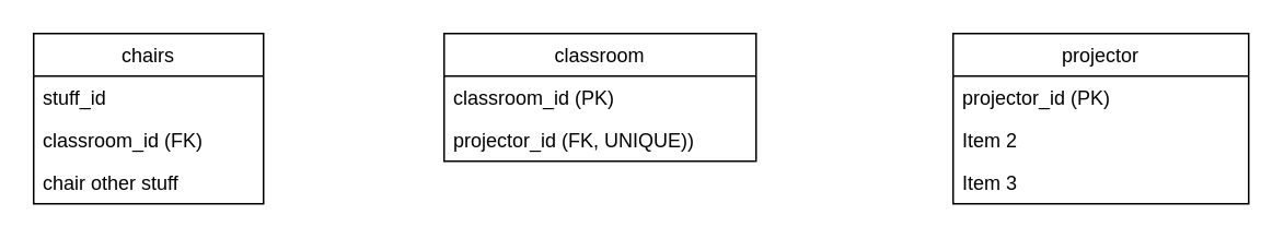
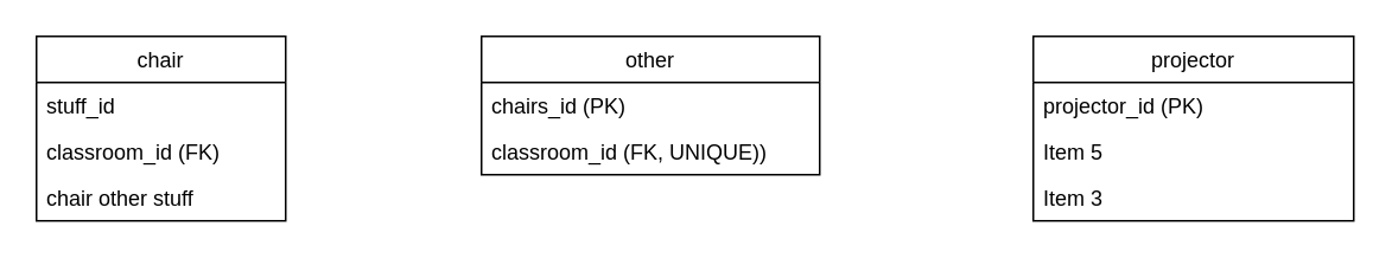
  <mxCell id="0" />
  <mxCell id="1" parent="0" />
- <mxCell id="2" value="classroom" style="swimlane;fontStyle=0;childLayout=stackLayout;horizontal=1;startSize=26;horizontalStack=0;resizeParent=1;resizeParentMax=0;resizeLast=0;collapsible=1;marginBottom=0;" vertex="1" parent="1"><mxGeometry x="270" y="20" width="190" height="78" as="geometry" /></mxCell>
- <mxCell id="3" value="classroom_id (PK)" style="text;strokeColor=none;fillColor=none;align=left;verticalAlign=top;spacingLeft=4;spacingRight=4;overflow=hidden;rotatable=0;points=[[0,0.5],[1,0.5]];portConstraint=eastwest;" vertex="1" parent="2"><mxGeometry y="26" width="190" height="26" as="geometry" /></mxCell>
- <mxCell id="4" value="projector_id (FK, UNIQUE))" style="text;strokeColor=none;fillColor=none;align=left;verticalAlign=top;spacingLeft=4;spacingRight=4;overflow=hidden;rotatable=0;points=[[0,0.5],[1,0.5]];portConstraint=eastwest;" vertex="1" parent="2"><mxGeometry y="52" width="190" height="26" as="geometry" /></mxCell>
+ <mxCell id="2" value="other" style="swimlane;fontStyle=0;childLayout=stackLayout;horizontal=1;startSize=26;horizontalStack=0;resizeParent=1;resizeParentMax=0;resizeLast=0;collapsible=1;marginBottom=0;" vertex="1" parent="1"><mxGeometry x="270" y="20" width="190" height="78" as="geometry" /></mxCell>
+ <mxCell id="3" value="chairs_id (PK)" style="text;strokeColor=none;fillColor=none;align=left;verticalAlign=top;spacingLeft=4;spacingRight=4;overflow=hidden;rotatable=0;points=[[0,0.5],[1,0.5]];portConstraint=eastwest;" vertex="1" parent="2"><mxGeometry y="26" width="190" height="26" as="geometry" /></mxCell>
+ <mxCell id="4" value="classroom_id (FK, UNIQUE))" style="text;strokeColor=none;fillColor=none;align=left;verticalAlign=top;spacingLeft=4;spacingRight=4;overflow=hidden;rotatable=0;points=[[0,0.5],[1,0.5]];portConstraint=eastwest;" vertex="1" parent="2"><mxGeometry y="52" width="190" height="26" as="geometry" /></mxCell>
  <mxCell id="5" value="projector" style="swimlane;fontStyle=0;childLayout=stackLayout;horizontal=1;startSize=26;horizontalStack=0;resizeParent=1;resizeParentMax=0;resizeLast=0;collapsible=1;marginBottom=0;" vertex="1" parent="1"><mxGeometry x="580" y="20" width="180" height="104" as="geometry" /></mxCell>
  <mxCell id="6" value="projector_id (PK)" style="text;strokeColor=none;fillColor=none;align=left;verticalAlign=top;spacingLeft=4;spacingRight=4;overflow=hidden;rotatable=0;points=[[0,0.5],[1,0.5]];portConstraint=eastwest;" vertex="1" parent="5"><mxGeometry y="26" width="180" height="26" as="geometry" /></mxCell>
- <mxCell id="7" value="Item 2" style="text;strokeColor=none;fillColor=none;align=left;verticalAlign=top;spacingLeft=4;spacingRight=4;overflow=hidden;rotatable=0;points=[[0,0.5],[1,0.5]];portConstraint=eastwest;" vertex="1" parent="5"><mxGeometry y="52" width="180" height="26" as="geometry" /></mxCell>
+ <mxCell id="7" value="Item 5" style="text;strokeColor=none;fillColor=none;align=left;verticalAlign=top;spacingLeft=4;spacingRight=4;overflow=hidden;rotatable=0;points=[[0,0.5],[1,0.5]];portConstraint=eastwest;" vertex="1" parent="5"><mxGeometry y="52" width="180" height="26" as="geometry" /></mxCell>
  <mxCell id="8" value="Item 3" style="text;strokeColor=none;fillColor=none;align=left;verticalAlign=top;spacingLeft=4;spacingRight=4;overflow=hidden;rotatable=0;points=[[0,0.5],[1,0.5]];portConstraint=eastwest;" vertex="1" parent="5"><mxGeometry y="78" width="180" height="26" as="geometry" /></mxCell>
- <mxCell id="9" value="chairs" style="swimlane;fontStyle=0;childLayout=stackLayout;horizontal=1;startSize=26;horizontalStack=0;resizeParent=1;resizeParentMax=0;resizeLast=0;collapsible=1;marginBottom=0;" vertex="1" parent="1"><mxGeometry x="20" y="20" width="140" height="104" as="geometry" /></mxCell>
+ <mxCell id="9" value="chair" style="swimlane;fontStyle=0;childLayout=stackLayout;horizontal=1;startSize=26;horizontalStack=0;resizeParent=1;resizeParentMax=0;resizeLast=0;collapsible=1;marginBottom=0;" vertex="1" parent="1"><mxGeometry x="20" y="20" width="140" height="104" as="geometry" /></mxCell>
  <mxCell id="10" value="stuff_id" style="text;strokeColor=none;fillColor=none;align=left;verticalAlign=top;spacingLeft=4;spacingRight=4;overflow=hidden;rotatable=0;points=[[0,0.5],[1,0.5]];portConstraint=eastwest;" vertex="1" parent="9"><mxGeometry y="26" width="140" height="26" as="geometry" /></mxCell>
  <mxCell id="11" value="classroom_id (FK)" style="text;strokeColor=none;fillColor=none;align=left;verticalAlign=top;spacingLeft=4;spacingRight=4;overflow=hidden;rotatable=0;points=[[0,0.5],[1,0.5]];portConstraint=eastwest;" vertex="1" parent="9"><mxGeometry y="52" width="140" height="26" as="geometry" /></mxCell>
  <mxCell id="12" value="chair other stuff" style="text;strokeColor=none;fillColor=none;align=left;verticalAlign=top;spacingLeft=4;spacingRight=4;overflow=hidden;rotatable=0;points=[[0,0.5],[1,0.5]];portConstraint=eastwest;" vertex="1" parent="9"><mxGeometry y="78" width="140" height="26" as="geometry" /></mxCell>
